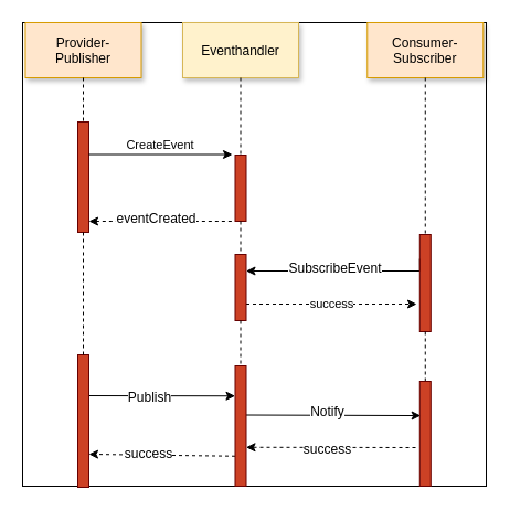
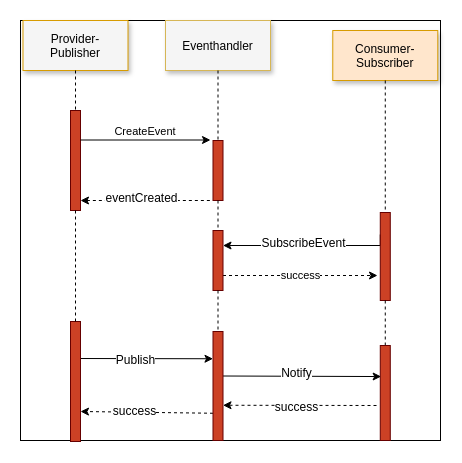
  <mxCell id="0" />
  <mxCell id="1" parent="0" />
  <mxCell id="2" value="" style="" parent="1" vertex="1"><mxGeometry x="20" y="20" width="420" height="420" as="geometry" /></mxCell>
  <mxCell id="3" value="" style="fillColor=#CC4125;strokeColor=#660000" parent="1" vertex="1"><mxGeometry x="70" y="110" width="10" height="100" as="geometry" /></mxCell>
- <mxCell id="4" value="Provider-&#10;Publisher" style="shadow=1;fillColor=#ffe6cc;strokeColor=#d79b00;" parent="1" vertex="1"><mxGeometry x="22.5" y="20" width="105" height="50" as="geometry" /></mxCell>
+ <mxCell id="4" value="Provider-&#10;Publisher" style="shadow=1;fillColor=#f5f5f5;strokeColor=#d79b00;" parent="1" vertex="1"><mxGeometry x="22.5" y="20" width="105" height="50" as="geometry" /></mxCell>
  <mxCell id="5" value="" style="fillColor=#CC4125;strokeColor=#660000" parent="1" vertex="1"><mxGeometry x="212.5" y="140" width="10" height="60" as="geometry" /></mxCell>
- <mxCell id="6" value="Eventhandler" style="shadow=1;fillColor=#fff2cc;strokeColor=#d6b656;" parent="1" vertex="1"><mxGeometry x="165" y="20" width="105" height="50" as="geometry" /></mxCell>
+ <mxCell id="6" value="Eventhandler" style="shadow=1;fillColor=#f5f5f5;strokeColor=#d6b656;" parent="1" vertex="1"><mxGeometry x="165" y="20" width="105" height="50" as="geometry" /></mxCell>
  <mxCell id="7" value="" style="edgeStyle=none;endArrow=none;dashed=1" parent="1" source="6" target="5" edge="1"><mxGeometry x="272.335" y="165" width="100" height="100" as="geometry"><mxPoint x="217.259" y="70" as="sourcePoint" /><mxPoint x="217.576" y="125" as="targetPoint" /></mxGeometry></mxCell>
  <mxCell id="8" value="CreateEvent" style="edgeStyle=none;verticalLabelPosition=top;verticalAlign=bottom" parent="1" edge="1"><mxGeometry x="220" y="92" width="100" height="100" as="geometry"><mxPoint x="80" y="139.5" as="sourcePoint" /><mxPoint x="210" y="139.5" as="targetPoint" /></mxGeometry></mxCell>
  <mxCell id="9" value="" style="edgeStyle=none;verticalLabelPosition=top;verticalAlign=bottom;endArrow=none;startArrow=classic;dashed=1" parent="1" edge="1"><mxGeometry x="220" y="152.499" width="100" height="100" as="geometry"><mxPoint x="80" y="199.999" as="sourcePoint" /><mxPoint x="210" y="199.999" as="targetPoint" /></mxGeometry></mxCell>
  <mxCell id="10" value="eventCreated" style="text;html=1;align=center;verticalAlign=middle;resizable=0;points=[];labelBackgroundColor=#ffffff;" vertex="1" connectable="0" parent="9"><mxGeometry relative="1" as="geometry"><mxPoint x="-5" y="-2" as="offset" /></mxGeometry></mxCell>
- <mxCell id="11" value="Consumer-&#10;Subscriber" style="shadow=1;fillColor=#ffe6cc;strokeColor=#d79b00;" parent="1" vertex="1"><mxGeometry x="332.284" y="20" width="105" height="50" as="geometry" /></mxCell>
+ <mxCell id="11" value="Consumer-&#10;Subscriber" style="shadow=1;fillColor=#ffe6cc;strokeColor=#d79b00;" parent="1" vertex="1"><mxGeometry x="332.284" y="30" width="105" height="50" as="geometry" /></mxCell>
  <mxCell id="12" value="" style="edgeStyle=none;endArrow=none;dashed=1;" parent="1" source="11" target="15" edge="1"><mxGeometry x="437.043" y="270" width="100" height="100" as="geometry"><mxPoint x="384.543" y="180" as="sourcePoint" /><mxPoint x="384.543" y="200" as="targetPoint" /></mxGeometry></mxCell>
  <mxCell id="13" style="edgeStyle=orthogonalEdgeStyle;rounded=0;orthogonalLoop=1;jettySize=auto;html=1;exitX=0;exitY=0.25;exitDx=0;exitDy=0;entryX=1;entryY=0.25;entryDx=0;entryDy=0;" edge="1" parent="1" source="15" target="23"><mxGeometry relative="1" as="geometry"><Array as="points"><mxPoint x="301" y="245" /><mxPoint x="301" y="245" /></Array></mxGeometry></mxCell>
  <mxCell id="14" value="SubscribeEvent" style="text;html=1;align=center;verticalAlign=middle;resizable=0;points=[];labelBackgroundColor=#ffffff;" vertex="1" connectable="0" parent="13"><mxGeometry x="0.045" y="-3" relative="1" as="geometry"><mxPoint as="offset" /></mxGeometry></mxCell>
  <mxCell id="15" value="" style="fillColor=#CC4125;strokeColor=#660000" parent="1" vertex="1"><mxGeometry x="379.78" y="212" width="10" height="88" as="geometry" /></mxCell>
  <mxCell id="16" value="" style="edgeStyle=elbowEdgeStyle;elbow=horizontal;endArrow=none;dashed=1" parent="1" source="4" target="3" edge="1"><mxGeometry x="230.0" y="310" width="100" height="100" as="geometry"><mxPoint x="100" y="370" as="sourcePoint" /><mxPoint x="200" y="270" as="targetPoint" /></mxGeometry></mxCell>
  <mxCell id="17" style="edgeStyle=none;rounded=0;orthogonalLoop=1;jettySize=auto;html=1;entryX=0;entryY=0.25;entryDx=0;entryDy=0;startArrow=none;startFill=0;endArrow=classic;endFill=1;" edge="1" parent="1" target="33"><mxGeometry relative="1" as="geometry"><mxPoint x="75" y="358" as="sourcePoint" /></mxGeometry></mxCell>
  <mxCell id="18" value="Publish" style="text;html=1;align=center;verticalAlign=middle;resizable=0;points=[];labelBackgroundColor=#ffffff;" vertex="1" connectable="0" parent="17"><mxGeometry x="-0.131" y="-1" relative="1" as="geometry"><mxPoint as="offset" /></mxGeometry></mxCell>
  <mxCell id="19" value="" style="fillColor=#CC4125;strokeColor=#660000" parent="1" vertex="1"><mxGeometry x="70" y="321" width="10" height="120" as="geometry" /></mxCell>
  <mxCell id="20" value="" style="edgeStyle=none;dashed=1;endArrow=none" parent="1" source="3" target="19" edge="1"><mxGeometry x="50" y="300" width="100" height="100" as="geometry"><mxPoint x="-80" y="360" as="sourcePoint" /><mxPoint x="20" y="260" as="targetPoint" /></mxGeometry></mxCell>
  <mxCell id="21" value="" style="edgeStyle=none;endArrow=none;dashed=1" parent="1" source="33" edge="1"><mxGeometry x="376.571" y="320.697" width="100" height="100" as="geometry"><mxPoint x="321.736" y="225.697" as="sourcePoint" /><mxPoint x="217.5" y="405.167" as="targetPoint" /></mxGeometry></mxCell>
  <mxCell id="22" value="success" style="edgeStyle=orthogonalEdgeStyle;rounded=0;orthogonalLoop=1;jettySize=auto;html=1;exitX=1;exitY=0.75;exitDx=0;exitDy=0;dashed=1;" edge="1" parent="1" source="23"><mxGeometry relative="1" as="geometry"><mxPoint x="377" y="275" as="targetPoint" /></mxGeometry></mxCell>
  <mxCell id="23" value="" style="fillColor=#CC4125;strokeColor=#660000" vertex="1" parent="1"><mxGeometry x="212.5" y="230" width="10" height="60" as="geometry" /></mxCell>
  <mxCell id="24" value="" style="edgeStyle=none;endArrow=none;dashed=1" edge="1" parent="1" source="5" target="23"><mxGeometry x="376.571" y="339.697" width="100" height="100" as="geometry"><mxPoint x="217.5" y="200" as="sourcePoint" /><mxPoint x="217.5" y="424.167" as="targetPoint" /></mxGeometry></mxCell>
  <mxCell id="25" style="rounded=0;orthogonalLoop=1;jettySize=auto;html=1;entryX=0.5;entryY=1;entryDx=0;entryDy=0;dashed=1;startArrow=none;startFill=0;endArrow=none;endFill=0;" edge="1" parent="1" source="28" target="15"><mxGeometry relative="1" as="geometry" /></mxCell>
  <mxCell id="26" style="edgeStyle=none;rounded=0;orthogonalLoop=1;jettySize=auto;html=1;entryX=1;entryY=0.75;entryDx=0;entryDy=0;startArrow=none;startFill=0;endArrow=classic;endFill=1;dashed=1;" edge="1" parent="1"><mxGeometry relative="1" as="geometry"><mxPoint x="376" y="405" as="sourcePoint" /><mxPoint x="222.5" y="404.75" as="targetPoint" /></mxGeometry></mxCell>
  <mxCell id="27" value="success" style="text;html=1;align=center;verticalAlign=middle;resizable=0;points=[];labelBackgroundColor=#ffffff;" vertex="1" connectable="0" parent="26"><mxGeometry x="0.047" y="2" relative="1" as="geometry"><mxPoint as="offset" /></mxGeometry></mxCell>
  <mxCell id="28" value="" style="fillColor=#CC4125;strokeColor=#660000" vertex="1" parent="1"><mxGeometry x="379.78" y="345" width="10" height="95" as="geometry" /></mxCell>
  <mxCell id="29" style="edgeStyle=none;rounded=0;orthogonalLoop=1;jettySize=auto;html=1;exitX=1;exitY=0.5;exitDx=0;exitDy=0;entryX=0.086;entryY=0.432;entryDx=0;entryDy=0;startArrow=none;startFill=0;endArrow=classic;endFill=1;entryPerimeter=0;" edge="1" parent="1"><mxGeometry relative="1" as="geometry"><mxPoint x="222.5" y="375.5" as="sourcePoint" /><mxPoint x="380.64" y="376.04" as="targetPoint" /><Array as="points" /></mxGeometry></mxCell>
  <mxCell id="30" value="Notify" style="text;html=1;align=center;verticalAlign=middle;resizable=0;points=[];labelBackgroundColor=#ffffff;" vertex="1" connectable="0" parent="29"><mxGeometry x="-0.075" y="3" relative="1" as="geometry"><mxPoint as="offset" /></mxGeometry></mxCell>
  <mxCell id="31" style="edgeStyle=none;rounded=0;orthogonalLoop=1;jettySize=auto;html=1;exitX=0;exitY=0.75;exitDx=0;exitDy=0;entryX=1;entryY=0.75;entryDx=0;entryDy=0;dashed=1;startArrow=none;startFill=0;endArrow=classic;endFill=1;" edge="1" parent="1" source="33" target="19"><mxGeometry relative="1" as="geometry" /></mxCell>
  <mxCell id="32" value="success" style="text;html=1;align=center;verticalAlign=middle;resizable=0;points=[];labelBackgroundColor=#ffffff;" vertex="1" connectable="0" parent="31"><mxGeometry x="0.236" y="-1" relative="1" as="geometry"><mxPoint x="3" as="offset" /></mxGeometry></mxCell>
  <mxCell id="33" value="" style="fillColor=#CC4125;strokeColor=#660000" vertex="1" parent="1"><mxGeometry x="212.5" y="331" width="10" height="109" as="geometry" /></mxCell>
  <mxCell id="34" value="" style="edgeStyle=none;endArrow=none;dashed=1" edge="1" parent="1" source="23" target="33"><mxGeometry x="376.571" y="339.697" width="100" height="100" as="geometry"><mxPoint x="217.5" y="290" as="sourcePoint" /><mxPoint x="217.5" y="424.167" as="targetPoint" /></mxGeometry></mxCell>
